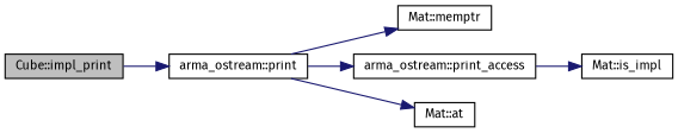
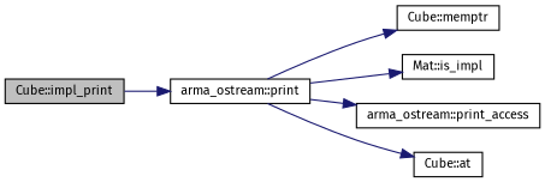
  digraph {
    fontname="Fira Sans"
    rankdir=LR
    node [color=black fillcolor=white fontname="Fira Sans" fontsize=10 shape=record style=filled]
    edge [color=midnightblue fontname="Fira Sans" fontsize=10 labelfontname=Helvetica labelfontsize=10 style=solid]
    n1 [fillcolor=grey75 fontcolor=black height=0.2 label="Cube::impl_print" width=0.4]
    n2 [height=0.2 label="arma_ostream::print" width=0.4]
-   n3 [height=0.2 label="Mat::memptr" width=0.4]
+   n3 [height=0.2 label="Cube::memptr" width=0.4]
    n4 [height=0.2 label="Mat::is_impl" width=0.4]
    n5 [height=0.2 label="arma_ostream::print_access" width=0.4]
-   n6 [height=0.2 label="Mat::at" width=0.4]
+   n6 [height=0.2 label="Cube::at" width=0.4]
    n1 -> n2
    n2 -> n3
-   n5 -> n4
+   n2 -> n4
    n2 -> n5
    n2 -> n6
  }
